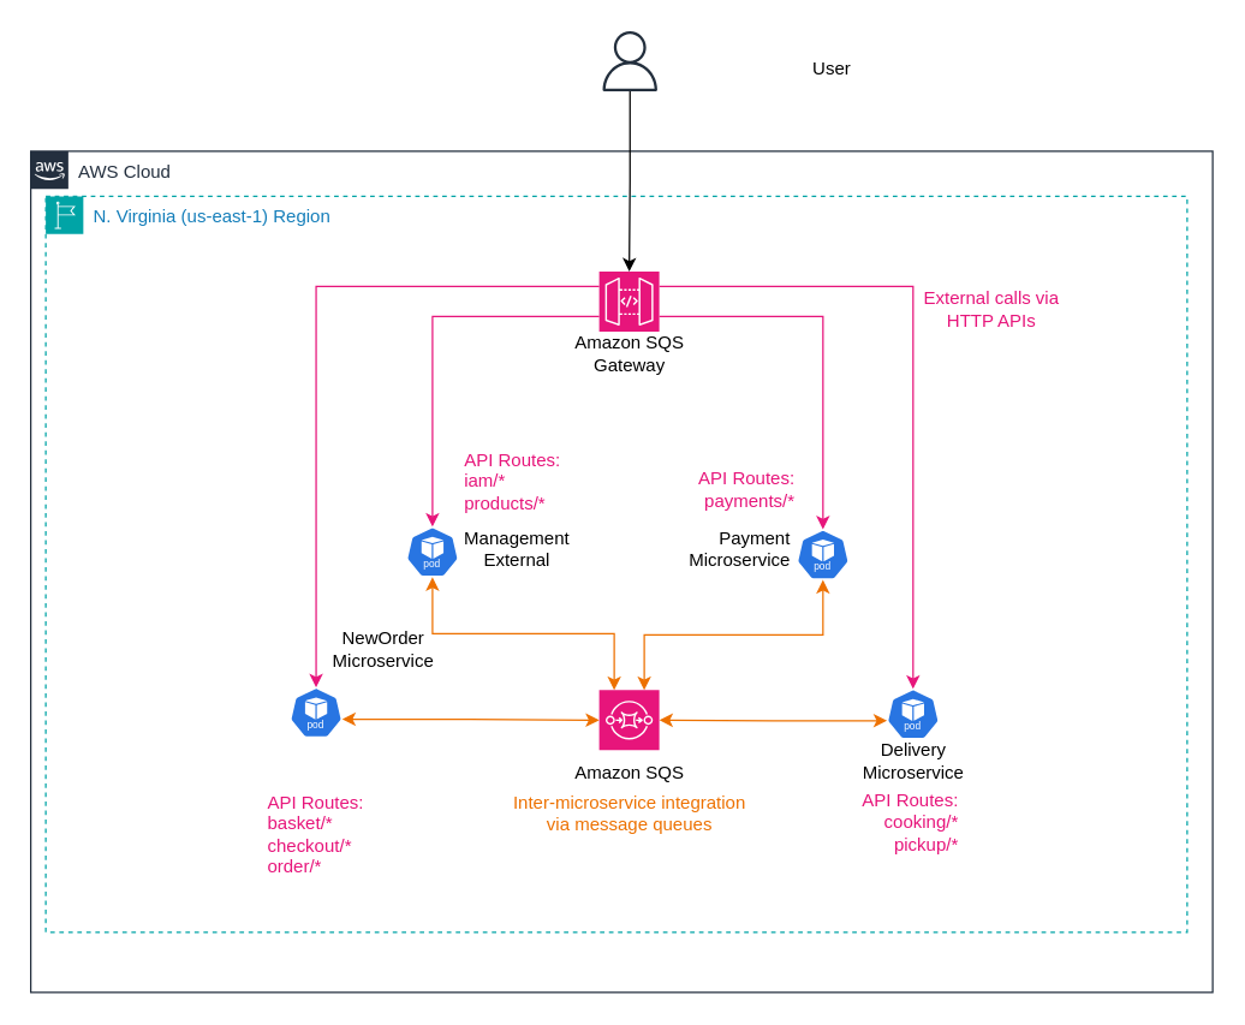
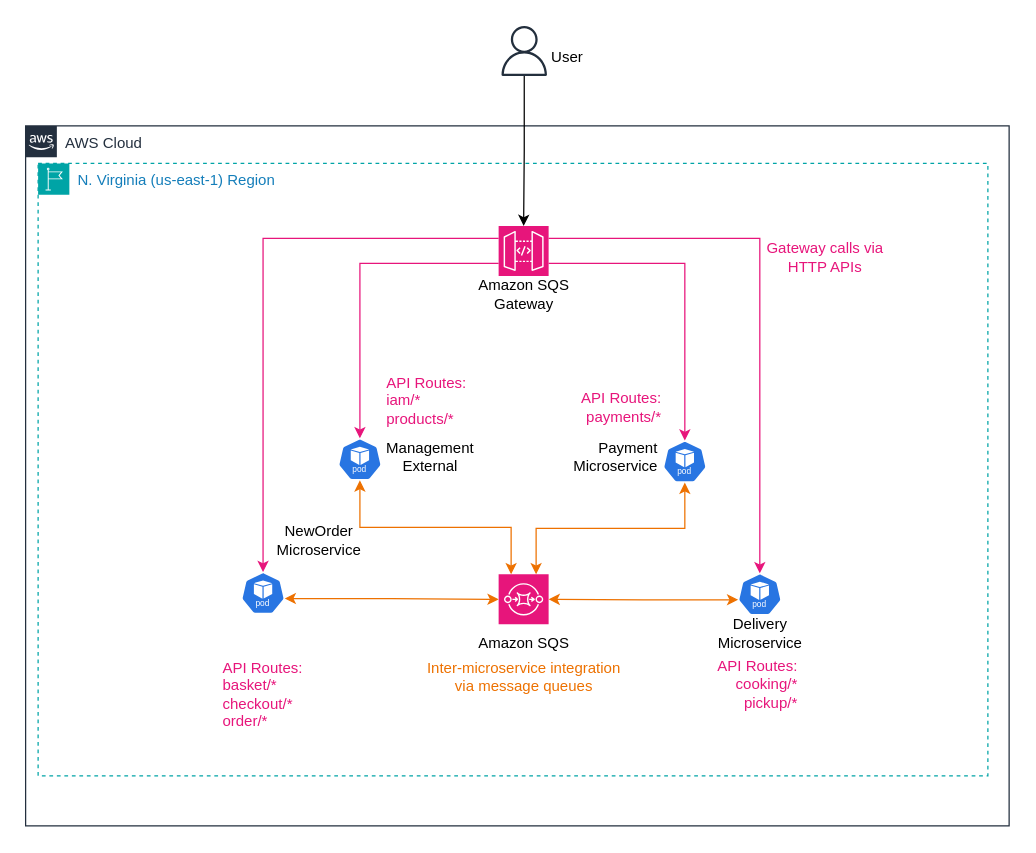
  <mxCell id="0" />
  <mxCell id="1" parent="0" />
  <mxCell id="2" value="AWS Cloud" style="points=[[0,0],[0.25,0],[0.5,0],[0.75,0],[1,0],[1,0.25],[1,0.5],[1,0.75],[1,1],[0.75,1],[0.5,1],[0.25,1],[0,1],[0,0.75],[0,0.5],[0,0.25]];outlineConnect=0;gradientColor=none;html=1;whiteSpace=wrap;fontSize=12;fontStyle=0;container=1;pointerEvents=0;collapsible=0;recursiveResize=0;shape=mxgraph.aws4.group;grIcon=mxgraph.aws4.group_aws_cloud_alt;strokeColor=#232F3E;fillColor=none;verticalAlign=top;align=left;spacingLeft=30;fontColor=#232F3E;dashed=0;" vertex="1" parent="1"><mxGeometry x="20" y="100" width="787" height="560" as="geometry" /></mxCell>
  <mxCell id="3" value="N. Virginia (us-east-1) Region" style="points=[[0,0],[0.25,0],[0.5,0],[0.75,0],[1,0],[1,0.25],[1,0.5],[1,0.75],[1,1],[0.75,1],[0.5,1],[0.25,1],[0,1],[0,0.75],[0,0.5],[0,0.25]];outlineConnect=0;gradientColor=none;html=1;whiteSpace=wrap;fontSize=12;fontStyle=0;container=1;pointerEvents=0;collapsible=0;recursiveResize=0;shape=mxgraph.aws4.group;grIcon=mxgraph.aws4.group_region;strokeColor=#00A4A6;fillColor=none;verticalAlign=top;align=left;spacingLeft=30;fontColor=#147EBA;dashed=1;" vertex="1" parent="2"><mxGeometry x="10" y="30" width="760" height="490" as="geometry" /></mxCell>
  <mxCell id="4" value="" style="sketch=0;points=[[0,0,0],[0.25,0,0],[0.5,0,0],[0.75,0,0],[1,0,0],[0,1,0],[0.25,1,0],[0.5,1,0],[0.75,1,0],[1,1,0],[0,0.25,0],[0,0.5,0],[0,0.75,0],[1,0.25,0],[1,0.5,0],[1,0.75,0]];outlineConnect=0;fontColor=#232F3E;fillColor=#E7157B;strokeColor=#ffffff;dashed=0;verticalLabelPosition=bottom;verticalAlign=top;align=center;html=1;fontSize=12;fontStyle=0;aspect=fixed;shape=mxgraph.aws4.resourceIcon;resIcon=mxgraph.aws4.api_gateway;" vertex="1" parent="3"><mxGeometry x="368.5" y="50" width="40" height="40" as="geometry" /></mxCell>
  <mxCell id="5" value="Amazon SQS Gateway" style="text;html=1;align=center;verticalAlign=middle;whiteSpace=wrap;rounded=0;" vertex="1" parent="3"><mxGeometry x="350.5" y="90" width="76" height="30" as="geometry" /></mxCell>
  <mxCell id="6" value="" style="aspect=fixed;sketch=0;html=1;dashed=0;whitespace=wrap;verticalLabelPosition=bottom;verticalAlign=top;fillColor=#2875E2;strokeColor=#ffffff;points=[[0.005,0.63,0],[0.1,0.2,0],[0.9,0.2,0],[0.5,0,0],[0.995,0.63,0],[0.72,0.99,0],[0.5,1,0],[0.28,0.99,0]];shape=mxgraph.kubernetes.icon2;kubernetesLabel=1;prIcon=pod" vertex="1" parent="3"><mxGeometry x="240" y="220" width="35" height="33.6" as="geometry" /></mxCell>
  <mxCell id="7" value="Management External" style="text;html=1;align=center;verticalAlign=middle;whiteSpace=wrap;rounded=0;" vertex="1" parent="3"><mxGeometry x="263.5" y="220.0" width="100" height="30" as="geometry" /></mxCell>
  <mxCell id="8" value="" style="aspect=fixed;sketch=0;html=1;dashed=0;whitespace=wrap;verticalLabelPosition=bottom;verticalAlign=top;fillColor=#2875E2;strokeColor=#ffffff;points=[[0.005,0.63,0],[0.1,0.2,0],[0.9,0.2,0],[0.5,0,0],[0.995,0.63,0],[0.72,0.99,0],[0.5,1,0],[0.28,0.99,0]];shape=mxgraph.kubernetes.icon2;kubernetesLabel=1;prIcon=pod" vertex="1" parent="3"><mxGeometry x="162.5" y="327" width="35" height="33.6" as="geometry" /></mxCell>
  <mxCell id="9" value="NewOrder Microservice" style="text;html=1;align=center;verticalAlign=middle;whiteSpace=wrap;rounded=0;" vertex="1" parent="3"><mxGeometry x="175" y="286.6" width="100" height="30" as="geometry" /></mxCell>
  <mxCell id="10" value="" style="aspect=fixed;sketch=0;html=1;dashed=0;whitespace=wrap;verticalLabelPosition=bottom;verticalAlign=top;fillColor=#2875E2;strokeColor=#ffffff;points=[[0.005,0.63,0],[0.1,0.2,0],[0.9,0.2,0],[0.5,0,0],[0.995,0.63,0],[0.72,0.99,0],[0.5,1,0],[0.28,0.99,0]];shape=mxgraph.kubernetes.icon2;kubernetesLabel=1;prIcon=pod" vertex="1" parent="3"><mxGeometry x="500" y="221.8" width="35" height="33.6" as="geometry" /></mxCell>
  <mxCell id="11" value="" style="aspect=fixed;sketch=0;html=1;dashed=0;whitespace=wrap;verticalLabelPosition=bottom;verticalAlign=top;fillColor=#2875E2;strokeColor=#ffffff;points=[[0.005,0.63,0],[0.1,0.2,0],[0.9,0.2,0],[0.5,0,0],[0.995,0.63,0],[0.72,0.99,0],[0.5,1,0],[0.28,0.99,0]];shape=mxgraph.kubernetes.icon2;kubernetesLabel=1;prIcon=pod" vertex="1" parent="3"><mxGeometry x="560" y="328" width="35" height="33.6" as="geometry" /></mxCell>
  <mxCell id="12" value="Delivery Microservice" style="text;html=1;align=center;verticalAlign=middle;whiteSpace=wrap;rounded=0;" vertex="1" parent="3"><mxGeometry x="527.5" y="360.6" width="100" height="30" as="geometry" /></mxCell>
  <mxCell id="13" style="edgeStyle=orthogonalEdgeStyle;rounded=0;orthogonalLoop=1;jettySize=auto;html=1;exitX=0;exitY=0.75;exitDx=0;exitDy=0;exitPerimeter=0;entryX=0.5;entryY=0;entryDx=0;entryDy=0;entryPerimeter=0;strokeColor=#E7157B;" edge="1" parent="3" source="4" target="6"><mxGeometry relative="1" as="geometry" /></mxCell>
  <mxCell id="14" style="edgeStyle=orthogonalEdgeStyle;rounded=0;orthogonalLoop=1;jettySize=auto;html=1;exitX=1;exitY=0.75;exitDx=0;exitDy=0;exitPerimeter=0;entryX=0.5;entryY=0;entryDx=0;entryDy=0;entryPerimeter=0;strokeColor=#E7157B;" edge="1" parent="3" source="4" target="10"><mxGeometry relative="1" as="geometry" /></mxCell>
  <mxCell id="15" style="edgeStyle=orthogonalEdgeStyle;rounded=0;orthogonalLoop=1;jettySize=auto;html=1;exitX=0;exitY=0.25;exitDx=0;exitDy=0;exitPerimeter=0;entryX=0.5;entryY=0;entryDx=0;entryDy=0;entryPerimeter=0;strokeColor=#E7157B;" edge="1" parent="3" source="4" target="8"><mxGeometry relative="1" as="geometry"><Array as="points"><mxPoint x="180" y="60" /></Array></mxGeometry></mxCell>
  <mxCell id="16" style="edgeStyle=orthogonalEdgeStyle;rounded=0;orthogonalLoop=1;jettySize=auto;html=1;exitX=1;exitY=0.25;exitDx=0;exitDy=0;exitPerimeter=0;entryX=0.5;entryY=0;entryDx=0;entryDy=0;entryPerimeter=0;strokeColor=#E7157B;" edge="1" parent="3" source="4" target="11"><mxGeometry relative="1" as="geometry"><Array as="points"><mxPoint x="578" y="60" /></Array></mxGeometry></mxCell>
  <mxCell id="17" value="" style="sketch=0;points=[[0,0,0],[0.25,0,0],[0.5,0,0],[0.75,0,0],[1,0,0],[0,1,0],[0.25,1,0],[0.5,1,0],[0.75,1,0],[1,1,0],[0,0.25,0],[0,0.5,0],[0,0.75,0],[1,0.25,0],[1,0.5,0],[1,0.75,0]];outlineConnect=0;fontColor=#232F3E;fillColor=#E7157B;strokeColor=#ffffff;dashed=0;verticalLabelPosition=bottom;verticalAlign=top;align=center;html=1;fontSize=12;fontStyle=0;aspect=fixed;shape=mxgraph.aws4.resourceIcon;resIcon=mxgraph.aws4.sqs;" vertex="1" parent="3"><mxGeometry x="368.5" y="328.8" width="40" height="40" as="geometry" /></mxCell>
  <mxCell id="18" style="edgeStyle=orthogonalEdgeStyle;rounded=0;orthogonalLoop=1;jettySize=auto;html=1;exitX=0.995;exitY=0.63;exitDx=0;exitDy=0;exitPerimeter=0;entryX=0;entryY=0.5;entryDx=0;entryDy=0;entryPerimeter=0;strokeColor=#ED7100;startArrow=classic;startFill=1;" edge="1" parent="3" source="8" target="17"><mxGeometry relative="1" as="geometry" /></mxCell>
  <mxCell id="19" style="edgeStyle=orthogonalEdgeStyle;rounded=0;orthogonalLoop=1;jettySize=auto;html=1;exitX=0.005;exitY=0.63;exitDx=0;exitDy=0;exitPerimeter=0;entryX=1;entryY=0.5;entryDx=0;entryDy=0;entryPerimeter=0;strokeColor=#ED7100;startArrow=classic;startFill=1;" edge="1" parent="3" source="11" target="17"><mxGeometry relative="1" as="geometry" /></mxCell>
- <mxCell id="20" value="External calls via&lt;br&gt;HTTP APIs" style="text;html=1;align=center;verticalAlign=middle;whiteSpace=wrap;rounded=0;fontColor=#E7157B;" vertex="1" parent="3"><mxGeometry x="580" y="60" width="100" height="30" as="geometry" /></mxCell>
+ <mxCell id="20" value="Gateway calls via&lt;br&gt;HTTP APIs" style="text;html=1;align=center;verticalAlign=middle;whiteSpace=wrap;rounded=0;fontColor=#E7157B;" vertex="1" parent="3"><mxGeometry x="580" y="60" width="100" height="30" as="geometry" /></mxCell>
  <mxCell id="21" style="edgeStyle=orthogonalEdgeStyle;rounded=0;orthogonalLoop=1;jettySize=auto;html=1;exitX=0.5;exitY=1;exitDx=0;exitDy=0;exitPerimeter=0;entryX=0.25;entryY=0;entryDx=0;entryDy=0;entryPerimeter=0;strokeColor=#ED7100;startArrow=classic;startFill=1;" edge="1" parent="3" source="6" target="17"><mxGeometry relative="1" as="geometry" /></mxCell>
  <mxCell id="22" style="edgeStyle=orthogonalEdgeStyle;rounded=0;orthogonalLoop=1;jettySize=auto;html=1;exitX=0.5;exitY=1;exitDx=0;exitDy=0;exitPerimeter=0;entryX=0.75;entryY=0;entryDx=0;entryDy=0;entryPerimeter=0;strokeColor=#ED7100;startArrow=classic;startFill=1;" edge="1" parent="3" source="10" target="17"><mxGeometry relative="1" as="geometry" /></mxCell>
  <mxCell id="23" value="Inter-microservice integration via message queues" style="text;html=1;align=center;verticalAlign=middle;whiteSpace=wrap;rounded=0;fontColor=#ED7100;" vertex="1" parent="3"><mxGeometry x="304.63" y="395.8" width="167.75" height="30" as="geometry" /></mxCell>
  <mxCell id="24" value="Amazon SQS" style="text;html=1;align=center;verticalAlign=middle;whiteSpace=wrap;rounded=0;" vertex="1" parent="3"><mxGeometry x="350.5" y="368.8" width="76" height="30" as="geometry" /></mxCell>
  <mxCell id="25" value="API Routes:&lt;br&gt;iam/*&lt;br&gt;products/*" style="text;html=1;align=left;verticalAlign=middle;whiteSpace=wrap;rounded=0;fontColor=#E7157B;" vertex="1" parent="3"><mxGeometry x="277" y="163" width="100" height="53" as="geometry" /></mxCell>
  <mxCell id="26" value="API Routes:&lt;br&gt;basket/*&lt;br&gt;checkout/*&lt;br&gt;order/*" style="text;html=1;align=left;verticalAlign=middle;whiteSpace=wrap;rounded=0;fontColor=#E7157B;" vertex="1" parent="3"><mxGeometry x="146" y="398.8" width="100" height="53" as="geometry" /></mxCell>
  <mxCell id="27" value="API Routes:&lt;br&gt;cooking/*&lt;br&gt;pickup/*" style="text;html=1;align=right;verticalAlign=middle;whiteSpace=wrap;rounded=0;fontColor=#E7157B;" vertex="1" parent="3"><mxGeometry x="510" y="390.8" width="100" height="53" as="geometry" /></mxCell>
  <mxCell id="28" value="API Routes:&lt;br&gt;payments/*" style="text;html=1;align=right;verticalAlign=middle;whiteSpace=wrap;rounded=0;fontColor=#E7157B;" vertex="1" parent="3"><mxGeometry x="401" y="168.0" width="100" height="53" as="geometry" /></mxCell>
  <mxCell id="29" value="Payment Microservice" style="text;html=1;align=right;verticalAlign=middle;whiteSpace=wrap;rounded=0;" vertex="1" parent="1"><mxGeometry x="427.5" y="350" width="100" height="30" as="geometry" /></mxCell>
  <mxCell id="30" value="" style="edgeStyle=orthogonalEdgeStyle;rounded=0;orthogonalLoop=1;jettySize=auto;html=1;entryX=0.5;entryY=0;entryDx=0;entryDy=0;entryPerimeter=0;" edge="1" parent="1" source="31" target="4"><mxGeometry relative="1" as="geometry" /></mxCell>
  <mxCell id="31" value="" style="sketch=0;outlineConnect=0;fontColor=#232F3E;gradientColor=none;fillColor=#232F3D;strokeColor=none;dashed=0;verticalLabelPosition=bottom;verticalAlign=top;align=center;html=1;fontSize=12;fontStyle=0;aspect=fixed;pointerEvents=1;shape=mxgraph.aws4.user;" vertex="1" parent="1"><mxGeometry x="399" y="20" width="40" height="40" as="geometry" /></mxCell>
- <mxCell id="32" value="User" style="text;html=1;align=left;verticalAlign=middle;whiteSpace=wrap;rounded=0;" vertex="1" parent="1"><mxGeometry x="539" y="30" width="41" height="30" as="geometry" /></mxCell>
+ <mxCell id="32" value="User" style="text;html=1;align=left;verticalAlign=middle;whiteSpace=wrap;rounded=0;" vertex="1" parent="1"><mxGeometry x="439" y="30" width="41" height="30" as="geometry" /></mxCell>
